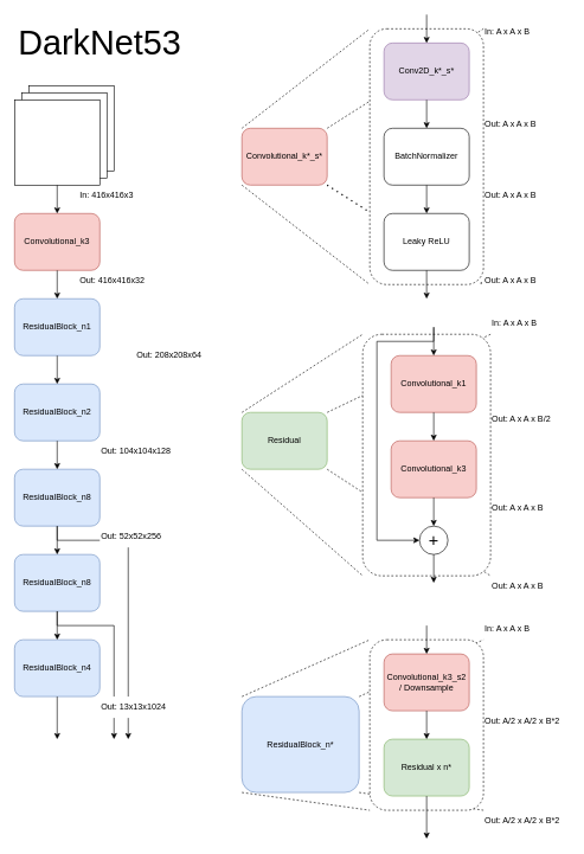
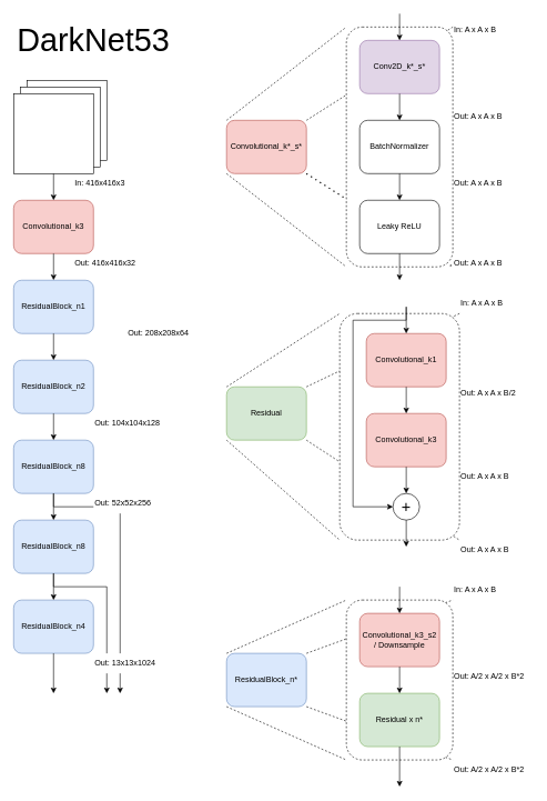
  <mxCell id="0" />
  <mxCell id="1" parent="0" />
  <mxCell id="2" value="" style="endArrow=none;dashed=1;html=1;rounded=0;exitX=1;exitY=1;exitDx=0;exitDy=0;entryX=1;entryY=1;entryDx=0;entryDy=0;" parent="1" source="46" target="42" edge="1"><mxGeometry width="50" height="50" relative="1" as="geometry"><mxPoint x="380" y="1230" as="sourcePoint" /><mxPoint x="430" y="1180" as="targetPoint" /></mxGeometry></mxCell>
  <mxCell id="3" value="" style="endArrow=none;dashed=1;html=1;rounded=0;exitX=1;exitY=0;exitDx=0;exitDy=0;entryX=1;entryY=0;entryDx=0;entryDy=0;" parent="1" source="46" target="42" edge="1"><mxGeometry width="50" height="50" relative="1" as="geometry"><mxPoint x="390" y="870" as="sourcePoint" /><mxPoint x="440" y="820" as="targetPoint" /></mxGeometry></mxCell>
  <mxCell id="4" value="" style="endArrow=none;dashed=1;html=1;rounded=0;exitX=1;exitY=1;exitDx=0;exitDy=0;entryX=1;entryY=1;entryDx=0;entryDy=0;" parent="1" source="29" target="6" edge="1"><mxGeometry width="50" height="50" relative="1" as="geometry"><mxPoint x="360" y="850" as="sourcePoint" /><mxPoint x="410" y="800" as="targetPoint" /></mxGeometry></mxCell>
  <mxCell id="5" value="" style="endArrow=none;dashed=1;html=1;rounded=0;exitX=1;exitY=0;exitDx=0;exitDy=0;entryX=1;entryY=0;entryDx=0;entryDy=0;" parent="1" source="29" target="6" edge="1"><mxGeometry width="50" height="50" relative="1" as="geometry"><mxPoint x="330" y="540" as="sourcePoint" /><mxPoint x="380" y="490" as="targetPoint" /></mxGeometry></mxCell>
  <mxCell id="6" value="" style="rounded=1;whiteSpace=wrap;html=1;dashed=1;fillColor=default;" parent="1" vertex="1"><mxGeometry x="510" y="470" width="180" height="340" as="geometry" /></mxCell>
  <mxCell id="7" value="" style="endArrow=none;dashed=1;html=1;dashPattern=1 3;strokeWidth=2;rounded=0;exitX=1;exitY=1;exitDx=0;exitDy=0;entryX=1;entryY=1;entryDx=0;entryDy=0;" parent="1" source="21" target="9" edge="1"><mxGeometry width="50" height="50" relative="1" as="geometry"><mxPoint x="410" y="600" as="sourcePoint" /><mxPoint x="460" y="550" as="targetPoint" /></mxGeometry></mxCell>
  <mxCell id="8" value="" style="endArrow=none;dashed=1;html=1;rounded=0;exitX=1;exitY=0;exitDx=0;exitDy=0;entryX=1;entryY=0;entryDx=0;entryDy=0;" parent="1" source="21" target="9" edge="1"><mxGeometry width="50" height="50" relative="1" as="geometry"><mxPoint x="350" y="520" as="sourcePoint" /><mxPoint x="400" y="470" as="targetPoint" /></mxGeometry></mxCell>
  <mxCell id="9" value="" style="rounded=1;whiteSpace=wrap;html=1;dashed=1;fillColor=default;" parent="1" vertex="1"><mxGeometry x="520" y="40" width="160" height="360" as="geometry" /></mxCell>
  <mxCell id="10" value="&lt;font style=&quot;font-size: 48px;&quot;&gt;DarkNet53&lt;br&gt;&lt;/font&gt;" style="text;html=1;strokeColor=none;fillColor=none;align=center;verticalAlign=middle;whiteSpace=wrap;rounded=0;" parent="1" vertex="1"><mxGeometry x="20" y="20" width="240" height="80" as="geometry" /></mxCell>
  <mxCell id="11" value="" style="rounded=0;whiteSpace=wrap;html=1;" parent="1" vertex="1"><mxGeometry x="40" y="120" width="120" height="120" as="geometry" /></mxCell>
  <mxCell id="12" value="" style="rounded=0;whiteSpace=wrap;html=1;" parent="1" vertex="1"><mxGeometry x="30" y="130" width="120" height="120" as="geometry" /></mxCell>
  <mxCell id="13" value="" style="rounded=0;whiteSpace=wrap;html=1;" parent="1" vertex="1"><mxGeometry x="20" y="140" width="120" height="120" as="geometry" /></mxCell>
  <mxCell id="14" value="In: 416x416x3" style="text;html=1;strokeColor=none;fillColor=none;align=left;verticalAlign=middle;whiteSpace=wrap;rounded=0;" parent="1" vertex="1"><mxGeometry x="110" y="260" width="80" height="30" as="geometry" /></mxCell>
  <mxCell id="15" value="Convolutional_k3" style="rounded=1;whiteSpace=wrap;html=1;fillColor=#f8cecc;strokeColor=#b85450;" parent="1" vertex="1"><mxGeometry x="20" y="300" width="120" height="80" as="geometry" /></mxCell>
  <mxCell id="16" value="" style="endArrow=classic;html=1;rounded=0;exitX=0.5;exitY=1;exitDx=0;exitDy=0;entryX=0.5;entryY=0;entryDx=0;entryDy=0;" parent="1" source="13" target="15" edge="1"><mxGeometry width="50" height="50" relative="1" as="geometry"><mxPoint x="360" y="480" as="sourcePoint" /><mxPoint x="410" y="430" as="targetPoint" /></mxGeometry></mxCell>
  <mxCell id="17" value="" style="endArrow=classic;html=1;rounded=0;exitX=0.5;exitY=1;exitDx=0;exitDy=0;entryX=0.5;entryY=0;entryDx=0;entryDy=0;" parent="1" source="15" target="62" edge="1"><mxGeometry width="50" height="50" relative="1" as="geometry"><mxPoint x="260" y="460" as="sourcePoint" /><mxPoint x="30" y="400" as="targetPoint" /></mxGeometry></mxCell>
  <mxCell id="18" value="Out: 416x416x32" style="text;html=1;strokeColor=none;fillColor=none;align=left;verticalAlign=middle;whiteSpace=wrap;rounded=0;" parent="1" vertex="1"><mxGeometry x="110" y="380" width="100" height="30" as="geometry" /></mxCell>
  <mxCell id="19" value="Out: 208x208x64" style="text;html=1;strokeColor=none;fillColor=none;align=left;verticalAlign=middle;whiteSpace=wrap;rounded=0;" parent="1" vertex="1"><mxGeometry x="190" y="485" width="100" height="30" as="geometry" /></mxCell>
  <mxCell id="20" value="Out: 104x104x128" style="text;html=1;strokeColor=none;fillColor=none;align=left;verticalAlign=middle;whiteSpace=wrap;rounded=0;" parent="1" vertex="1"><mxGeometry x="140" y="620" width="110" height="30" as="geometry" /></mxCell>
  <mxCell id="21" value="Convolutional_k*_s*" style="rounded=1;whiteSpace=wrap;html=1;fillColor=#f8cecc;strokeColor=#b85450;" parent="1" vertex="1"><mxGeometry x="340" y="180" width="120" height="80" as="geometry" /></mxCell>
  <mxCell id="22" value="Conv2D_k*_s*" style="rounded=1;whiteSpace=wrap;html=1;fillColor=#e1d5e7;strokeColor=#9673a6;" parent="1" vertex="1"><mxGeometry x="540" y="60" width="120" height="80" as="geometry" /></mxCell>
  <mxCell id="23" value="BatchNormalizer" style="rounded=1;whiteSpace=wrap;html=1;" parent="1" vertex="1"><mxGeometry x="540" y="180" width="120" height="80" as="geometry" /></mxCell>
  <mxCell id="24" value="Leaky ReLU" style="rounded=1;whiteSpace=wrap;html=1;" parent="1" vertex="1"><mxGeometry x="540" y="300" width="120" height="80" as="geometry" /></mxCell>
  <mxCell id="25" value="" style="endArrow=classic;html=1;rounded=0;exitX=0.5;exitY=1;exitDx=0;exitDy=0;" parent="1" source="22" target="23" edge="1"><mxGeometry width="50" height="50" relative="1" as="geometry"><mxPoint x="730" y="220" as="sourcePoint" /><mxPoint x="780" y="170" as="targetPoint" /></mxGeometry></mxCell>
  <mxCell id="26" value="" style="endArrow=classic;html=1;rounded=0;exitX=0.5;exitY=1;exitDx=0;exitDy=0;entryX=0.5;entryY=0;entryDx=0;entryDy=0;" parent="1" source="23" target="24" edge="1"><mxGeometry width="50" height="50" relative="1" as="geometry"><mxPoint x="750" y="320" as="sourcePoint" /><mxPoint x="800" y="270" as="targetPoint" /></mxGeometry></mxCell>
  <mxCell id="27" value="" style="endArrow=none;dashed=1;html=1;rounded=0;entryX=0;entryY=0;entryDx=0;entryDy=0;" parent="1" target="9" edge="1"><mxGeometry width="50" height="50" relative="1" as="geometry"><mxPoint x="340" y="180" as="sourcePoint" /><mxPoint x="330" y="110" as="targetPoint" /></mxGeometry></mxCell>
  <mxCell id="28" value="" style="endArrow=none;dashed=1;html=1;rounded=0;exitX=0;exitY=1;exitDx=0;exitDy=0;entryX=0;entryY=1;entryDx=0;entryDy=0;" parent="1" source="21" target="9" edge="1"><mxGeometry width="50" height="50" relative="1" as="geometry"><mxPoint x="460" y="500" as="sourcePoint" /><mxPoint x="510" y="450" as="targetPoint" /></mxGeometry></mxCell>
  <mxCell id="29" value="Residual" style="rounded=1;whiteSpace=wrap;html=1;fillColor=#d5e8d4;strokeColor=#82b366;" parent="1" vertex="1"><mxGeometry x="340" y="580" width="120" height="80" as="geometry" /></mxCell>
  <mxCell id="30" value="Convolutional_k1" style="rounded=1;whiteSpace=wrap;html=1;fillColor=#f8cecc;strokeColor=#b85450;" parent="1" vertex="1"><mxGeometry x="550" y="500" width="120" height="80" as="geometry" /></mxCell>
  <mxCell id="31" value="Convolutional_k3" style="rounded=1;whiteSpace=wrap;html=1;fillColor=#f8cecc;strokeColor=#b85450;" parent="1" vertex="1"><mxGeometry x="550" y="620" width="120" height="80" as="geometry" /></mxCell>
  <mxCell id="32" value="" style="endArrow=classic;html=1;rounded=0;exitX=0.5;exitY=1;exitDx=0;exitDy=0;entryX=0.5;entryY=0;entryDx=0;entryDy=0;" parent="1" source="30" target="31" edge="1"><mxGeometry width="50" height="50" relative="1" as="geometry"><mxPoint x="630" y="900" as="sourcePoint" /><mxPoint x="680" y="850" as="targetPoint" /></mxGeometry></mxCell>
  <mxCell id="33" value="" style="endArrow=classic;html=1;rounded=0;entryX=0.5;entryY=0;entryDx=0;entryDy=0;" parent="1" target="22" edge="1"><mxGeometry width="50" height="50" relative="1" as="geometry"><mxPoint x="600" y="20" as="sourcePoint" /><mxPoint x="410" y="460" as="targetPoint" /></mxGeometry></mxCell>
  <mxCell id="34" value="" style="endArrow=classic;html=1;rounded=0;exitX=0.5;exitY=1;exitDx=0;exitDy=0;" parent="1" source="24" edge="1"><mxGeometry width="50" height="50" relative="1" as="geometry"><mxPoint x="440" y="550" as="sourcePoint" /><mxPoint x="600" y="420" as="targetPoint" /></mxGeometry></mxCell>
  <mxCell id="35" value="" style="endArrow=classic;html=1;rounded=0;entryX=0.5;entryY=0;entryDx=0;entryDy=0;" parent="1" target="30" edge="1"><mxGeometry width="50" height="50" relative="1" as="geometry"><mxPoint x="610" y="460" as="sourcePoint" /><mxPoint x="770" y="460" as="targetPoint" /></mxGeometry></mxCell>
  <mxCell id="36" value="&lt;font style=&quot;font-size: 24px;&quot;&gt;+&lt;/font&gt;" style="ellipse;whiteSpace=wrap;html=1;aspect=fixed;" parent="1" vertex="1"><mxGeometry x="590" y="740" width="40" height="40" as="geometry" /></mxCell>
  <mxCell id="37" value="" style="endArrow=classic;html=1;rounded=0;exitX=0.5;exitY=1;exitDx=0;exitDy=0;entryX=0.5;entryY=0;entryDx=0;entryDy=0;" parent="1" source="31" target="36" edge="1"><mxGeometry width="50" height="50" relative="1" as="geometry"><mxPoint x="690" y="780" as="sourcePoint" /><mxPoint x="740" y="730" as="targetPoint" /></mxGeometry></mxCell>
  <mxCell id="38" value="" style="endArrow=classic;html=1;rounded=0;exitX=0.5;exitY=1;exitDx=0;exitDy=0;" parent="1" source="36" edge="1"><mxGeometry width="50" height="50" relative="1" as="geometry"><mxPoint x="450" y="860" as="sourcePoint" /><mxPoint x="610" y="820" as="targetPoint" /></mxGeometry></mxCell>
  <mxCell id="39" value="" style="endArrow=classic;html=1;rounded=0;entryX=0;entryY=0.5;entryDx=0;entryDy=0;" parent="1" target="36" edge="1"><mxGeometry width="50" height="50" relative="1" as="geometry"><mxPoint x="610" y="460" as="sourcePoint" /><mxPoint x="490" y="740" as="targetPoint" /><Array as="points"><mxPoint x="610" y="480" /><mxPoint x="530" y="480" /><mxPoint x="530" y="760" /></Array></mxGeometry></mxCell>
  <mxCell id="40" value="" style="endArrow=none;dashed=1;html=1;rounded=0;entryX=0;entryY=0;entryDx=0;entryDy=0;exitX=0;exitY=0;exitDx=0;exitDy=0;" parent="1" source="29" target="6" edge="1"><mxGeometry width="50" height="50" relative="1" as="geometry"><mxPoint x="370" y="800" as="sourcePoint" /><mxPoint x="420" y="750" as="targetPoint" /></mxGeometry></mxCell>
  <mxCell id="41" value="" style="endArrow=none;dashed=1;html=1;rounded=0;exitX=0;exitY=1;exitDx=0;exitDy=0;entryX=0;entryY=1;entryDx=0;entryDy=0;" parent="1" source="29" target="6" edge="1"><mxGeometry width="50" height="50" relative="1" as="geometry"><mxPoint x="370" y="860" as="sourcePoint" /><mxPoint x="420" y="810" as="targetPoint" /></mxGeometry></mxCell>
  <mxCell id="42" value="" style="rounded=1;whiteSpace=wrap;html=1;dashed=1;verticalAlign=top;" parent="1" vertex="1"><mxGeometry x="520" y="900" width="160" height="240" as="geometry" /></mxCell>
  <mxCell id="43" value="Convolutional_k3_s2 / Downsample" style="rounded=1;whiteSpace=wrap;html=1;fillColor=#f8cecc;strokeColor=#b85450;" parent="1" vertex="1"><mxGeometry x="540" y="920" width="120" height="80" as="geometry" /></mxCell>
  <mxCell id="44" value="Residual x n*" style="rounded=1;whiteSpace=wrap;html=1;fillColor=#d5e8d4;strokeColor=#82b366;" parent="1" vertex="1"><mxGeometry x="540" y="1040" width="120" height="80" as="geometry" /></mxCell>
  <mxCell id="45" value="" style="endArrow=classic;html=1;rounded=0;exitX=0.5;exitY=1;exitDx=0;exitDy=0;entryX=0.5;entryY=0;entryDx=0;entryDy=0;" parent="1" source="43" target="44" edge="1"><mxGeometry width="50" height="50" relative="1" as="geometry"><mxPoint x="730" y="1240" as="sourcePoint" /><mxPoint x="780" y="1190" as="targetPoint" /></mxGeometry></mxCell>
- <mxCell id="46" value="ResidualBlock_n*" style="rounded=1;whiteSpace=wrap;html=1;fillColor=#dae8fc;strokeColor=#6c8ebf;" parent="1" vertex="1"><mxGeometry x="340" y="980" width="165" height="135" as="geometry" /></mxCell>
+ <mxCell id="46" value="ResidualBlock_n*" style="rounded=1;whiteSpace=wrap;html=1;fillColor=#dae8fc;strokeColor=#6c8ebf;" parent="1" vertex="1"><mxGeometry x="340" y="980" width="120" height="80" as="geometry" /></mxCell>
  <mxCell id="47" value="" style="endArrow=classic;html=1;rounded=0;entryX=0.5;entryY=0;entryDx=0;entryDy=0;" parent="1" target="43" edge="1"><mxGeometry width="50" height="50" relative="1" as="geometry"><mxPoint x="600" y="880" as="sourcePoint" /><mxPoint x="450" y="850" as="targetPoint" /></mxGeometry></mxCell>
  <mxCell id="48" value="" style="endArrow=classic;html=1;rounded=0;exitX=0.5;exitY=1;exitDx=0;exitDy=0;" parent="1" source="44" edge="1"><mxGeometry width="50" height="50" relative="1" as="geometry"><mxPoint x="620" y="1320" as="sourcePoint" /><mxPoint x="600" y="1180" as="targetPoint" /></mxGeometry></mxCell>
  <mxCell id="49" value="" style="endArrow=none;dashed=1;html=1;rounded=0;exitX=0;exitY=0;exitDx=0;exitDy=0;entryX=0;entryY=0;entryDx=0;entryDy=0;" parent="1" source="46" target="42" edge="1"><mxGeometry width="50" height="50" relative="1" as="geometry"><mxPoint x="450" y="890" as="sourcePoint" /><mxPoint x="500" y="840" as="targetPoint" /></mxGeometry></mxCell>
  <mxCell id="50" value="" style="endArrow=none;dashed=1;html=1;rounded=0;exitX=0;exitY=1;exitDx=0;exitDy=0;entryX=0;entryY=1;entryDx=0;entryDy=0;" parent="1" source="46" target="42" edge="1"><mxGeometry width="50" height="50" relative="1" as="geometry"><mxPoint x="390" y="1270" as="sourcePoint" /><mxPoint x="440" y="1220" as="targetPoint" /></mxGeometry></mxCell>
  <mxCell id="51" value="Out: A/2 x A/2 x B*2" style="text;html=1;strokeColor=none;fillColor=none;align=left;verticalAlign=middle;whiteSpace=wrap;rounded=0;" parent="1" vertex="1"><mxGeometry x="680" y="1000" width="110" height="30" as="geometry" /></mxCell>
  <mxCell id="52" value="Out: A/2 x A/2 x B*2" style="text;html=1;strokeColor=none;fillColor=none;align=left;verticalAlign=middle;whiteSpace=wrap;rounded=0;" parent="1" vertex="1"><mxGeometry x="680" y="1140" width="110" height="30" as="geometry" /></mxCell>
  <mxCell id="53" value="In: A x A x B" style="text;html=1;strokeColor=none;fillColor=none;align=left;verticalAlign=middle;whiteSpace=wrap;rounded=0;" parent="1" vertex="1"><mxGeometry x="680" y="870" width="100" height="30" as="geometry" /></mxCell>
  <mxCell id="54" value="Out: A x A x B" style="text;html=1;strokeColor=none;fillColor=none;align=left;verticalAlign=middle;whiteSpace=wrap;rounded=0;" parent="1" vertex="1"><mxGeometry x="680" y="160" width="110" height="30" as="geometry" /></mxCell>
  <mxCell id="55" value="In: A x A x B" style="text;html=1;strokeColor=none;fillColor=none;align=left;verticalAlign=middle;whiteSpace=wrap;rounded=0;" parent="1" vertex="1"><mxGeometry x="680" y="30" width="100" height="30" as="geometry" /></mxCell>
  <mxCell id="56" value="Out: A x A x B" style="text;html=1;strokeColor=none;fillColor=none;align=left;verticalAlign=middle;whiteSpace=wrap;rounded=0;" parent="1" vertex="1"><mxGeometry x="680" y="260" width="110" height="30" as="geometry" /></mxCell>
  <mxCell id="57" value="Out: A x A x B" style="text;html=1;strokeColor=none;fillColor=none;align=left;verticalAlign=middle;whiteSpace=wrap;rounded=0;" parent="1" vertex="1"><mxGeometry x="680" y="380" width="110" height="30" as="geometry" /></mxCell>
  <mxCell id="58" value="In: A x A x B" style="text;html=1;strokeColor=none;fillColor=none;align=left;verticalAlign=middle;whiteSpace=wrap;rounded=0;" parent="1" vertex="1"><mxGeometry x="690" y="440" width="100" height="30" as="geometry" /></mxCell>
  <mxCell id="59" value="Out: A x A x B/2" style="text;html=1;strokeColor=none;fillColor=none;align=left;verticalAlign=middle;whiteSpace=wrap;rounded=0;" parent="1" vertex="1"><mxGeometry x="690" y="575" width="110" height="30" as="geometry" /></mxCell>
  <mxCell id="60" value="Out: A x A x B" style="text;html=1;strokeColor=none;fillColor=none;align=left;verticalAlign=middle;whiteSpace=wrap;rounded=0;" parent="1" vertex="1"><mxGeometry x="690" y="700" width="110" height="30" as="geometry" /></mxCell>
  <mxCell id="61" value="Out: A x A x B" style="text;html=1;strokeColor=none;fillColor=none;align=left;verticalAlign=middle;whiteSpace=wrap;rounded=0;" parent="1" vertex="1"><mxGeometry x="690" y="810" width="110" height="30" as="geometry" /></mxCell>
  <mxCell id="62" value="ResidualBlock_n1" style="rounded=1;whiteSpace=wrap;html=1;fillColor=#dae8fc;strokeColor=#6c8ebf;" parent="1" vertex="1"><mxGeometry x="20" y="420" width="120" height="80" as="geometry" /></mxCell>
  <mxCell id="63" value="ResidualBlock_n2" style="rounded=1;whiteSpace=wrap;html=1;fillColor=#dae8fc;strokeColor=#6c8ebf;" parent="1" vertex="1"><mxGeometry x="20" y="540" width="120" height="80" as="geometry" /></mxCell>
  <mxCell id="64" value="ResidualBlock_n8" style="rounded=1;whiteSpace=wrap;html=1;fillColor=#dae8fc;strokeColor=#6c8ebf;" parent="1" vertex="1"><mxGeometry x="20" y="660" width="120" height="80" as="geometry" /></mxCell>
  <mxCell id="65" value="ResidualBlock_n8" style="rounded=1;whiteSpace=wrap;html=1;fillColor=#dae8fc;strokeColor=#6c8ebf;" parent="1" vertex="1"><mxGeometry x="20" y="780" width="120" height="80" as="geometry" /></mxCell>
  <mxCell id="66" value="ResidualBlock_n4" style="rounded=1;whiteSpace=wrap;html=1;fillColor=#dae8fc;strokeColor=#6c8ebf;" parent="1" vertex="1"><mxGeometry x="20" y="900" width="120" height="80" as="geometry" /></mxCell>
  <mxCell id="67" value="" style="endArrow=classic;html=1;rounded=0;exitX=0.5;exitY=1;exitDx=0;exitDy=0;entryX=0.5;entryY=0;entryDx=0;entryDy=0;" parent="1" source="65" target="66" edge="1"><mxGeometry width="50" height="50" relative="1" as="geometry"><mxPoint x="-30" y="900" as="sourcePoint" /><mxPoint x="20" y="850" as="targetPoint" /></mxGeometry></mxCell>
  <mxCell id="68" value="" style="endArrow=classic;html=1;rounded=0;exitX=0.5;exitY=1;exitDx=0;exitDy=0;entryX=0.5;entryY=0;entryDx=0;entryDy=0;" parent="1" source="63" target="64" edge="1"><mxGeometry width="50" height="50" relative="1" as="geometry"><mxPoint x="190" y="740" as="sourcePoint" /><mxPoint x="240" y="690" as="targetPoint" /></mxGeometry></mxCell>
  <mxCell id="69" value="" style="endArrow=classic;html=1;rounded=0;exitX=0.5;exitY=1;exitDx=0;exitDy=0;entryX=0.5;entryY=0;entryDx=0;entryDy=0;" parent="1" source="64" target="65" edge="1"><mxGeometry width="50" height="50" relative="1" as="geometry"><mxPoint x="230" y="730" as="sourcePoint" /><mxPoint x="280" y="680" as="targetPoint" /></mxGeometry></mxCell>
  <mxCell id="70" value="" style="endArrow=classic;html=1;rounded=0;exitX=0.5;exitY=1;exitDx=0;exitDy=0;" parent="1" source="66" edge="1"><mxGeometry width="50" height="50" relative="1" as="geometry"><mxPoint x="230" y="960" as="sourcePoint" /><mxPoint x="80" y="1040" as="targetPoint" /></mxGeometry></mxCell>
  <mxCell id="71" value="" style="endArrow=classic;html=1;rounded=0;exitX=0.5;exitY=1;exitDx=0;exitDy=0;" parent="1" source="65" edge="1"><mxGeometry width="50" height="50" relative="1" as="geometry"><mxPoint x="270" y="810" as="sourcePoint" /><mxPoint x="160" y="1040" as="targetPoint" /><Array as="points"><mxPoint x="80" y="880" /><mxPoint x="160" y="880" /></Array></mxGeometry></mxCell>
  <mxCell id="72" value="" style="endArrow=classic;html=1;rounded=0;exitX=0.5;exitY=1;exitDx=0;exitDy=0;" parent="1" source="64" edge="1"><mxGeometry width="50" height="50" relative="1" as="geometry"><mxPoint x="270" y="770" as="sourcePoint" /><mxPoint x="180" y="1040" as="targetPoint" /><Array as="points"><mxPoint x="80" y="760" /><mxPoint x="180" y="760" /></Array></mxGeometry></mxCell>
  <mxCell id="73" value="Out: 52x52x256" style="text;html=1;strokeColor=none;fillColor=default;align=left;verticalAlign=middle;whiteSpace=wrap;rounded=0;" parent="1" vertex="1"><mxGeometry x="140" y="740" width="110" height="30" as="geometry" /></mxCell>
  <mxCell id="74" value="Out: 13x13x1024" style="text;html=1;strokeColor=none;fillColor=default;align=left;verticalAlign=middle;whiteSpace=wrap;rounded=0;" parent="1" vertex="1"><mxGeometry x="140" y="980" width="110" height="30" as="geometry" /></mxCell>
  <mxCell id="75" value="" style="endArrow=classic;html=1;rounded=0;exitX=0.5;exitY=1;exitDx=0;exitDy=0;entryX=0.5;entryY=0;entryDx=0;entryDy=0;" parent="1" source="62" target="63" edge="1"><mxGeometry width="50" height="50" relative="1" as="geometry"><mxPoint x="-120" y="530" as="sourcePoint" /><mxPoint x="-70" y="480" as="targetPoint" /></mxGeometry></mxCell>
